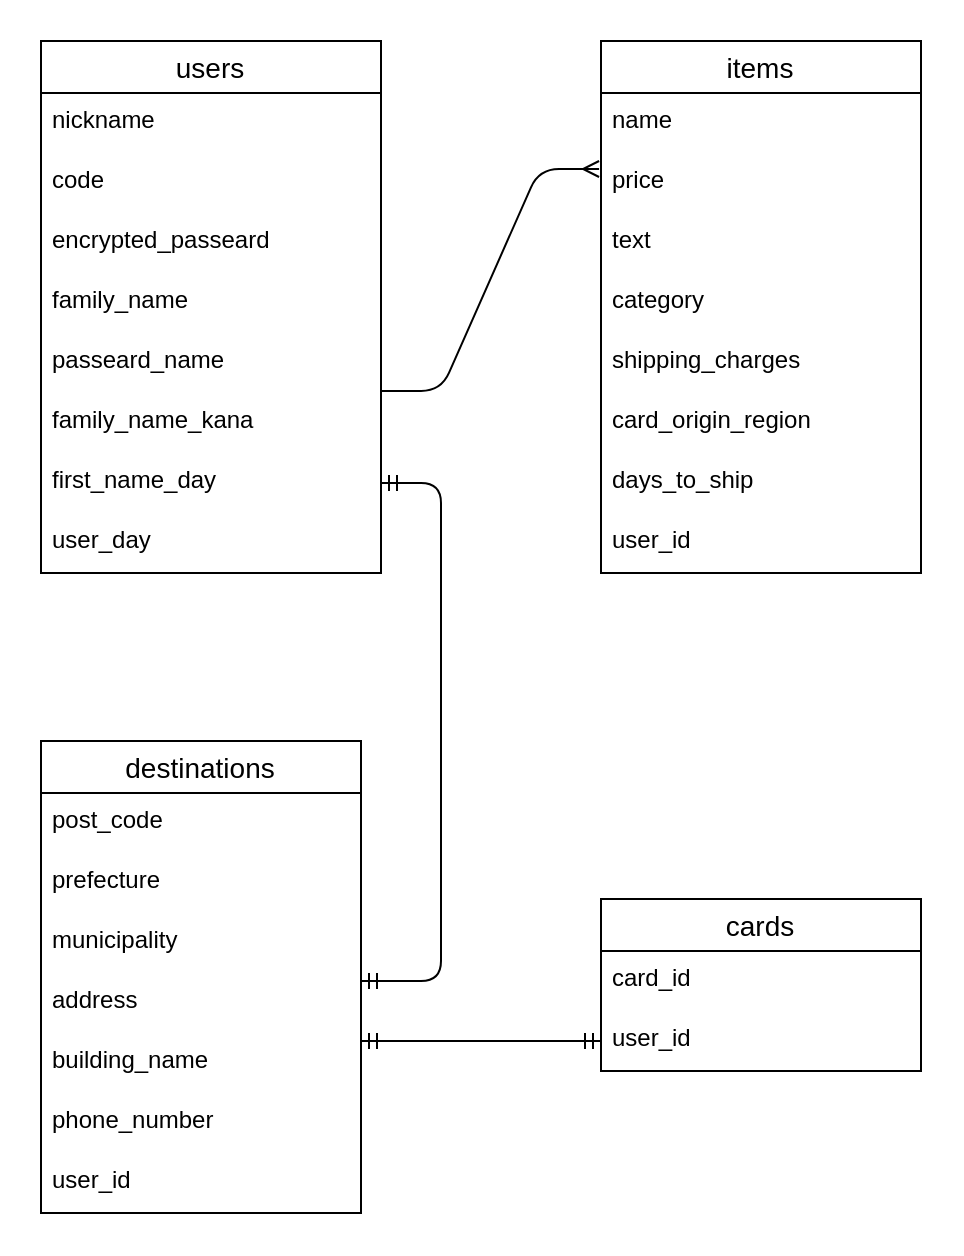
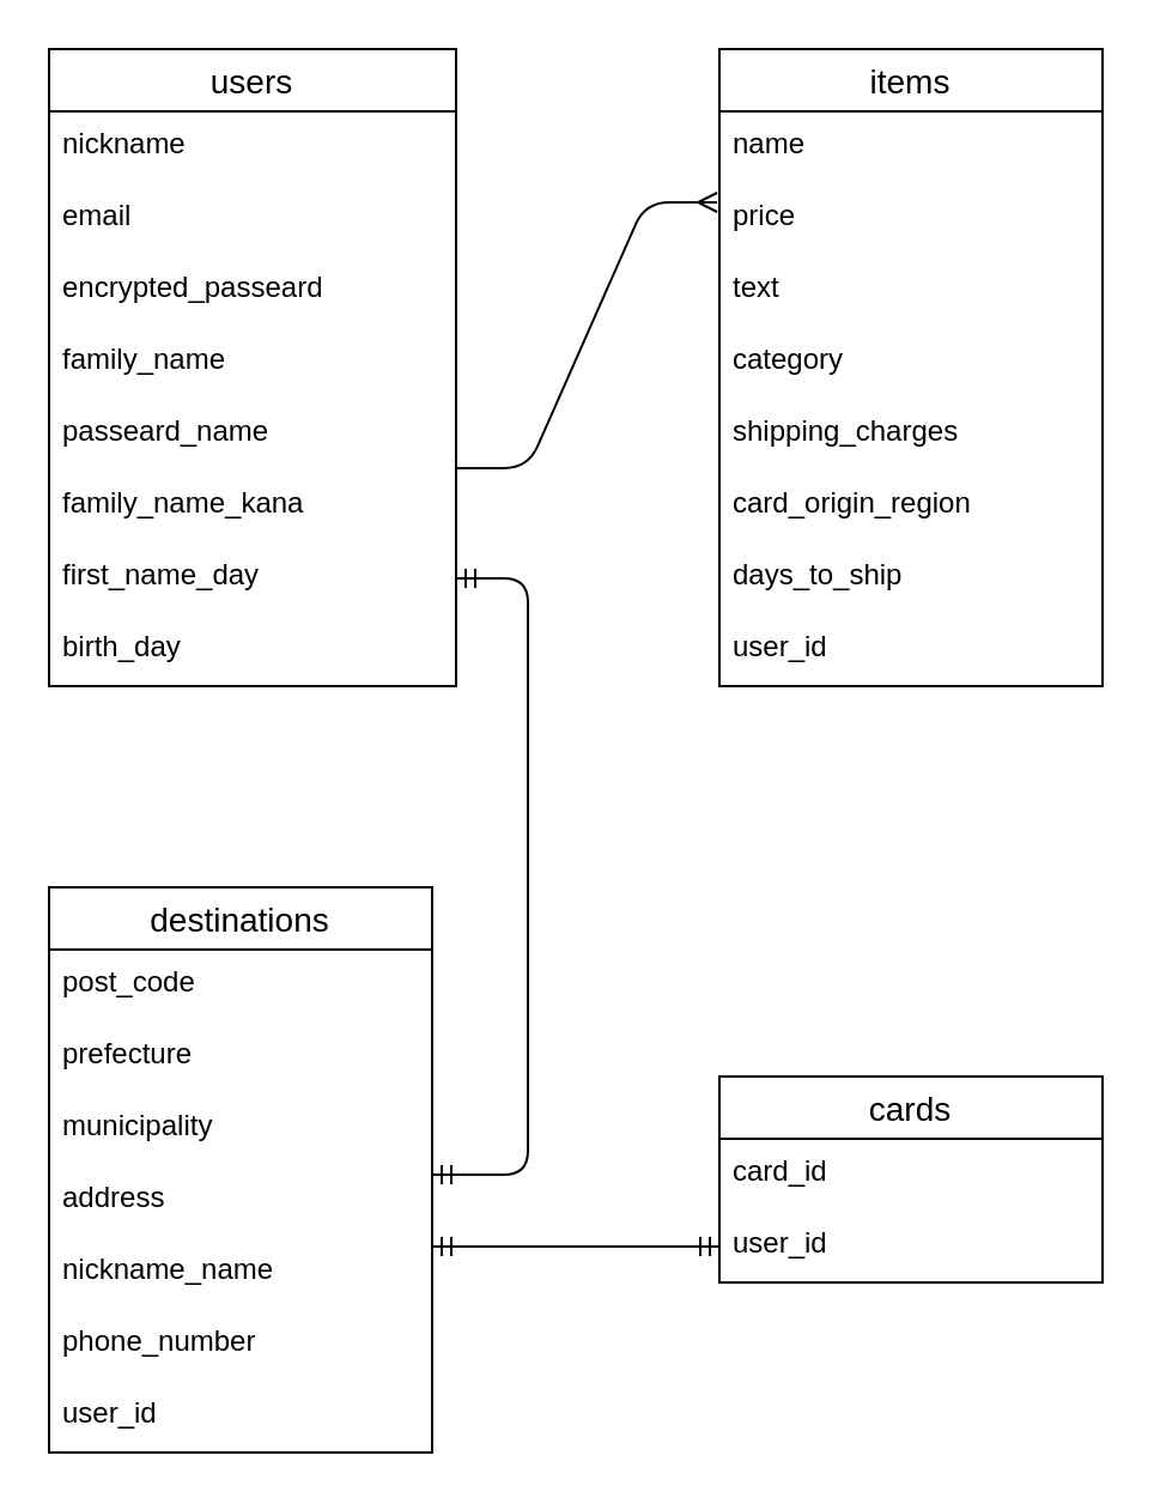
  <mxCell id="0" />
  <mxCell id="1" parent="0" />
  <mxCell id="2" value="users" style="swimlane;fontStyle=0;childLayout=stackLayout;horizontal=1;startSize=26;horizontalStack=0;resizeParent=1;resizeParentMax=0;resizeLast=0;collapsible=1;marginBottom=0;align=center;fontSize=14;strokeColor=default;" vertex="1" parent="1"><mxGeometry x="20" y="20" width="170" height="266" as="geometry" /></mxCell>
  <mxCell id="3" value="nickname" style="text;strokeColor=none;fillColor=none;spacingLeft=4;spacingRight=4;overflow=hidden;rotatable=0;points=[[0,0.5],[1,0.5]];portConstraint=eastwest;fontSize=12;" vertex="1" parent="2"><mxGeometry y="26" width="170" height="30" as="geometry" /></mxCell>
- <mxCell id="4" value="code" style="text;strokeColor=none;fillColor=none;spacingLeft=4;spacingRight=4;overflow=hidden;rotatable=0;points=[[0,0.5],[1,0.5]];portConstraint=eastwest;fontSize=12;" vertex="1" parent="2"><mxGeometry y="56" width="170" height="30" as="geometry" /></mxCell>
+ <mxCell id="4" value="email" style="text;strokeColor=none;fillColor=none;spacingLeft=4;spacingRight=4;overflow=hidden;rotatable=0;points=[[0,0.5],[1,0.5]];portConstraint=eastwest;fontSize=12;" vertex="1" parent="2"><mxGeometry y="56" width="170" height="30" as="geometry" /></mxCell>
  <mxCell id="5" value="encrypted_passeard" style="text;strokeColor=none;fillColor=none;spacingLeft=4;spacingRight=4;overflow=hidden;rotatable=0;points=[[0,0.5],[1,0.5]];portConstraint=eastwest;fontSize=12;" vertex="1" parent="2"><mxGeometry y="86" width="170" height="30" as="geometry" /></mxCell>
  <mxCell id="6" value="family_name&#10;&#10;&#10;" style="text;strokeColor=none;fillColor=none;spacingLeft=4;spacingRight=4;overflow=hidden;rotatable=0;points=[[0,0.5],[1,0.5]];portConstraint=eastwest;fontSize=12;" vertex="1" parent="2"><mxGeometry y="116" width="170" height="30" as="geometry" /></mxCell>
  <mxCell id="7" value="passeard_name&#10;&#10;" style="text;strokeColor=none;fillColor=none;spacingLeft=4;spacingRight=4;overflow=hidden;rotatable=0;points=[[0,0.5],[1,0.5]];portConstraint=eastwest;fontSize=12;" vertex="1" parent="2"><mxGeometry y="146" width="170" height="30" as="geometry" /></mxCell>
  <mxCell id="8" value="family_name_kana&#10;&#10;&#10;" style="text;strokeColor=none;fillColor=none;spacingLeft=4;spacingRight=4;overflow=hidden;rotatable=0;points=[[0,0.5],[1,0.5]];portConstraint=eastwest;fontSize=12;" vertex="1" parent="2"><mxGeometry y="176" width="170" height="30" as="geometry" /></mxCell>
  <mxCell id="9" value="first_name_day" style="text;strokeColor=none;fillColor=none;spacingLeft=4;spacingRight=4;overflow=hidden;rotatable=0;points=[[0,0.5],[1,0.5]];portConstraint=eastwest;fontSize=12;" vertex="1" parent="2"><mxGeometry y="206" width="170" height="30" as="geometry" /></mxCell>
- <mxCell id="10" value="user_day" style="text;strokeColor=none;fillColor=none;spacingLeft=4;spacingRight=4;overflow=hidden;rotatable=0;points=[[0,0.5],[1,0.5]];portConstraint=eastwest;fontSize=12;" vertex="1" parent="2"><mxGeometry y="236" width="170" height="30" as="geometry" /></mxCell>
+ <mxCell id="10" value="birth_day" style="text;strokeColor=none;fillColor=none;spacingLeft=4;spacingRight=4;overflow=hidden;rotatable=0;points=[[0,0.5],[1,0.5]];portConstraint=eastwest;fontSize=12;" vertex="1" parent="2"><mxGeometry y="236" width="170" height="30" as="geometry" /></mxCell>
  <mxCell id="11" value="items" style="swimlane;fontStyle=0;childLayout=stackLayout;horizontal=1;startSize=26;horizontalStack=0;resizeParent=1;resizeParentMax=0;resizeLast=0;collapsible=1;marginBottom=0;align=center;fontSize=14;" vertex="1" parent="1"><mxGeometry x="300" y="20" width="160" height="266" as="geometry" /></mxCell>
  <mxCell id="12" value="name" style="text;strokeColor=none;fillColor=none;spacingLeft=4;spacingRight=4;overflow=hidden;rotatable=0;points=[[0,0.5],[1,0.5]];portConstraint=eastwest;fontSize=12;" vertex="1" parent="11"><mxGeometry y="26" width="160" height="30" as="geometry" /></mxCell>
  <mxCell id="13" value="price" style="text;strokeColor=none;fillColor=none;spacingLeft=4;spacingRight=4;overflow=hidden;rotatable=0;points=[[0,0.5],[1,0.5]];portConstraint=eastwest;fontSize=12;" vertex="1" parent="11"><mxGeometry y="56" width="160" height="30" as="geometry" /></mxCell>
  <mxCell id="14" value="text" style="text;strokeColor=none;fillColor=none;spacingLeft=4;spacingRight=4;overflow=hidden;rotatable=0;points=[[0,0.5],[1,0.5]];portConstraint=eastwest;fontSize=12;" vertex="1" parent="11"><mxGeometry y="86" width="160" height="30" as="geometry" /></mxCell>
  <mxCell id="15" value="category" style="text;strokeColor=none;fillColor=none;spacingLeft=4;spacingRight=4;overflow=hidden;rotatable=0;points=[[0,0.5],[1,0.5]];portConstraint=eastwest;fontSize=12;" vertex="1" parent="11"><mxGeometry y="116" width="160" height="30" as="geometry" /></mxCell>
  <mxCell id="16" value="shipping_charges" style="text;strokeColor=none;fillColor=none;spacingLeft=4;spacingRight=4;overflow=hidden;rotatable=0;points=[[0,0.5],[1,0.5]];portConstraint=eastwest;fontSize=12;" vertex="1" parent="11"><mxGeometry y="146" width="160" height="30" as="geometry" /></mxCell>
  <mxCell id="17" value="card_origin_region" style="text;strokeColor=none;fillColor=none;spacingLeft=4;spacingRight=4;overflow=hidden;rotatable=0;points=[[0,0.5],[1,0.5]];portConstraint=eastwest;fontSize=12;" vertex="1" parent="11"><mxGeometry y="176" width="160" height="30" as="geometry" /></mxCell>
  <mxCell id="18" value="days_to_ship" style="text;strokeColor=none;fillColor=none;spacingLeft=4;spacingRight=4;overflow=hidden;rotatable=0;points=[[0,0.5],[1,0.5]];portConstraint=eastwest;fontSize=12;" vertex="1" parent="11"><mxGeometry y="206" width="160" height="30" as="geometry" /></mxCell>
  <mxCell id="19" value="user_id" style="text;strokeColor=none;fillColor=none;spacingLeft=4;spacingRight=4;overflow=hidden;rotatable=0;points=[[0,0.5],[1,0.5]];portConstraint=eastwest;fontSize=12;whiteSpace=wrap;" vertex="1" parent="11"><mxGeometry y="236" width="160" height="30" as="geometry" /></mxCell>
  <mxCell id="20" value="destinations" style="swimlane;fontStyle=0;childLayout=stackLayout;horizontal=1;startSize=26;horizontalStack=0;resizeParent=1;resizeParentMax=0;resizeLast=0;collapsible=1;marginBottom=0;align=center;fontSize=14;strokeColor=default;" vertex="1" parent="1"><mxGeometry x="20" y="370" width="160" height="236" as="geometry" /></mxCell>
  <mxCell id="21" value="post_code" style="text;strokeColor=none;fillColor=none;spacingLeft=4;spacingRight=4;overflow=hidden;rotatable=0;points=[[0,0.5],[1,0.5]];portConstraint=eastwest;fontSize=12;" vertex="1" parent="20"><mxGeometry y="26" width="160" height="30" as="geometry" /></mxCell>
  <mxCell id="22" value="prefecture" style="text;strokeColor=none;fillColor=none;spacingLeft=4;spacingRight=4;overflow=hidden;rotatable=0;points=[[0,0.5],[1,0.5]];portConstraint=eastwest;fontSize=12;" vertex="1" parent="20"><mxGeometry y="56" width="160" height="30" as="geometry" /></mxCell>
  <mxCell id="23" value="municipality" style="text;strokeColor=none;fillColor=none;spacingLeft=4;spacingRight=4;overflow=hidden;rotatable=0;points=[[0,0.5],[1,0.5]];portConstraint=eastwest;fontSize=12;whiteSpace=wrap;" vertex="1" parent="20"><mxGeometry y="86" width="160" height="30" as="geometry" /></mxCell>
  <mxCell id="24" value="address" style="text;strokeColor=none;fillColor=none;spacingLeft=4;spacingRight=4;overflow=hidden;rotatable=0;points=[[0,0.5],[1,0.5]];portConstraint=eastwest;fontSize=12;whiteSpace=wrap;labelBackgroundColor=none;" vertex="1" parent="20"><mxGeometry y="116" width="160" height="30" as="geometry" /></mxCell>
- <mxCell id="25" value="building_name" style="text;strokeColor=none;fillColor=none;spacingLeft=4;spacingRight=4;overflow=hidden;rotatable=0;points=[[0,0.5],[1,0.5]];portConstraint=eastwest;fontSize=12;whiteSpace=wrap;labelBackgroundColor=none;labelBorderColor=none;" vertex="1" parent="20"><mxGeometry y="146" width="160" height="30" as="geometry" /></mxCell>
+ <mxCell id="25" value="nickname_name" style="text;strokeColor=none;fillColor=none;spacingLeft=4;spacingRight=4;overflow=hidden;rotatable=0;points=[[0,0.5],[1,0.5]];portConstraint=eastwest;fontSize=12;whiteSpace=wrap;labelBackgroundColor=none;labelBorderColor=none;" vertex="1" parent="20"><mxGeometry y="146" width="160" height="30" as="geometry" /></mxCell>
  <mxCell id="26" value="phone_number" style="text;strokeColor=none;fillColor=none;spacingLeft=4;spacingRight=4;overflow=hidden;rotatable=0;points=[[0,0.5],[1,0.5]];portConstraint=eastwest;fontSize=12;whiteSpace=wrap;labelBackgroundColor=none;labelBorderColor=none;" vertex="1" parent="20"><mxGeometry y="176" width="160" height="30" as="geometry" /></mxCell>
  <mxCell id="27" value="user_id" style="text;strokeColor=none;fillColor=none;spacingLeft=4;spacingRight=4;overflow=hidden;rotatable=0;points=[[0,0.5],[1,0.5]];portConstraint=eastwest;fontSize=12;whiteSpace=wrap;labelBackgroundColor=none;labelBorderColor=none;" vertex="1" parent="20"><mxGeometry y="206" width="160" height="30" as="geometry" /></mxCell>
  <mxCell id="28" value="cards" style="swimlane;fontStyle=0;childLayout=stackLayout;horizontal=1;startSize=26;horizontalStack=0;resizeParent=1;resizeParentMax=0;resizeLast=0;collapsible=1;marginBottom=0;align=center;fontSize=14;labelBackgroundColor=default;labelBorderColor=none;strokeColor=default;fillColor=none;" vertex="1" parent="1"><mxGeometry x="300" y="449" width="160" height="86" as="geometry" /></mxCell>
  <mxCell id="29" value="card_id" style="text;strokeColor=none;fillColor=none;spacingLeft=4;spacingRight=4;overflow=hidden;rotatable=0;points=[[0,0.5],[1,0.5]];portConstraint=eastwest;fontSize=12;labelBackgroundColor=none;labelBorderColor=none;" vertex="1" parent="28"><mxGeometry y="26" width="160" height="30" as="geometry" /></mxCell>
  <mxCell id="30" value="user_id" style="text;strokeColor=none;fillColor=none;spacingLeft=4;spacingRight=4;overflow=hidden;rotatable=0;points=[[0,0.5],[1,0.5]];portConstraint=eastwest;fontSize=12;labelBackgroundColor=none;labelBorderColor=none;" vertex="1" parent="28"><mxGeometry y="56" width="160" height="30" as="geometry" /></mxCell>
  <mxCell id="31" value="" style="edgeStyle=entityRelationEdgeStyle;fontSize=12;html=1;endArrow=ERmandOne;startArrow=ERmandOne;" edge="1" parent="1" target="30"><mxGeometry width="100" height="100" relative="1" as="geometry"><mxPoint x="180" y="520" as="sourcePoint" /><mxPoint x="280" y="420" as="targetPoint" /></mxGeometry></mxCell>
  <mxCell id="32" value="" style="edgeStyle=entityRelationEdgeStyle;fontSize=12;html=1;endArrow=ERmany;entryX=-0.006;entryY=0.1;entryDx=0;entryDy=0;entryPerimeter=0;" edge="1" parent="1"><mxGeometry width="100" height="100" relative="1" as="geometry"><mxPoint x="190" y="195" as="sourcePoint" /><mxPoint x="299.04" y="84" as="targetPoint" /></mxGeometry></mxCell>
  <mxCell id="33" value="" style="edgeStyle=entityRelationEdgeStyle;fontSize=12;html=1;endArrow=ERmandOne;startArrow=ERmandOne;" edge="1" parent="1" target="9"><mxGeometry width="100" height="100" relative="1" as="geometry"><mxPoint x="180" y="490" as="sourcePoint" /><mxPoint x="280" y="390" as="targetPoint" /></mxGeometry></mxCell>
